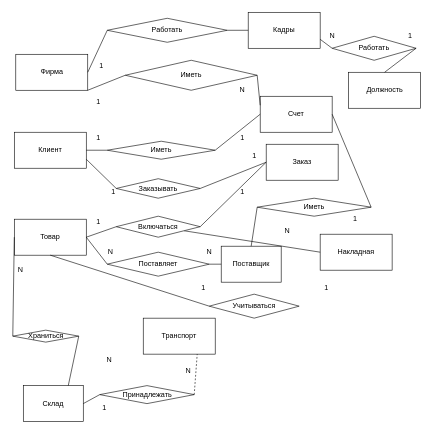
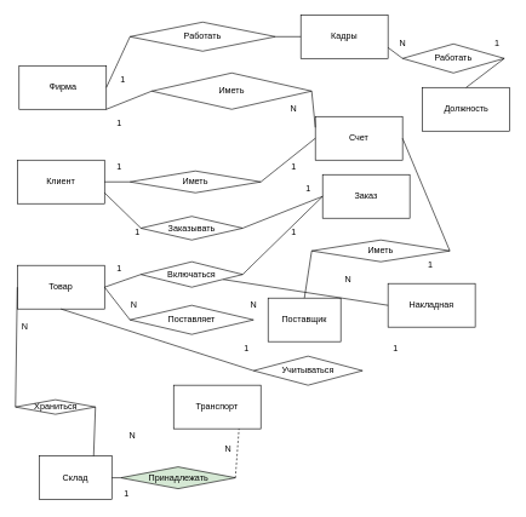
  <mxCell id="0" />
  <mxCell id="1" parent="0" />
  <mxCell id="2" value="Кадры" style="rounded=0;whiteSpace=wrap;html=1;" parent="1" vertex="1"><mxGeometry x="413" y="20" width="120" height="60" as="geometry" /></mxCell>
  <mxCell id="3" value="Фирма" style="rounded=0;whiteSpace=wrap;html=1;" parent="1" vertex="1"><mxGeometry x="25.5" y="90" width="120" height="60" as="geometry" /></mxCell>
  <mxCell id="4" value="Клиент" style="rounded=0;whiteSpace=wrap;html=1;" parent="1" vertex="1"><mxGeometry x="23" y="220" width="120" height="60" as="geometry" /></mxCell>
  <mxCell id="5" value="Накладная" style="rounded=0;whiteSpace=wrap;html=1;" parent="1" vertex="1"><mxGeometry x="533" y="390" width="120" height="60" as="geometry" /></mxCell>
  <mxCell id="6" value="Поставщик" style="rounded=0;whiteSpace=wrap;html=1;" parent="1" vertex="1"><mxGeometry x="368" y="410" width="100" height="60" as="geometry" /></mxCell>
  <mxCell id="7" value="Счет" style="rounded=0;whiteSpace=wrap;html=1;" parent="1" vertex="1"><mxGeometry x="433" width="120" height="60" as="geometry" y="160" /></mxCell>
- <mxCell id="8" value="Склад" style="rounded=0;whiteSpace=wrap;html=1;" parent="1" vertex="1"><mxGeometry x="38" y="642.5" width="100" height="60" as="geometry" /></mxCell>
+ <mxCell id="8" value="Склад" style="rounded=0;whiteSpace=wrap;html=1;" parent="1" vertex="1"><mxGeometry x="53" y="627.5" width="100" height="60" as="geometry" /></mxCell>
  <mxCell id="9" value="Товар" style="rounded=0;whiteSpace=wrap;html=1;" parent="1" vertex="1"><mxGeometry x="23" y="365" width="120" height="60" as="geometry" /></mxCell>
  <mxCell id="10" value="Транспорт" style="rounded=0;whiteSpace=wrap;html=1;" parent="1" vertex="1"><mxGeometry x="238" y="530" width="120" height="60" as="geometry" /></mxCell>
  <mxCell id="11" value="Заказ" style="rounded=0;whiteSpace=wrap;html=1;" parent="1" vertex="1"><mxGeometry x="443" y="240" width="120" height="60" as="geometry" /></mxCell>
- <mxCell id="12" value="Принадлежать" style="rhombus;whiteSpace=wrap;html=1;" parent="1" vertex="1"><mxGeometry x="165.5" y="642.5" width="157.5" height="30" as="geometry" /></mxCell>
+ <mxCell id="12" value="Принадлежать" style="rhombus;whiteSpace=wrap;html=1;fillColor=#d5e8d4;" parent="1" vertex="1"><mxGeometry x="165.5" y="642.5" width="157.5" height="30" as="geometry" /></mxCell>
  <mxCell id="13" value="" style="endArrow=none;html=1;exitX=1;exitY=0.5;exitDx=0;exitDy=0;entryX=0;entryY=0.5;entryDx=0;entryDy=0;" parent="1" source="8" target="12" edge="1"><mxGeometry width="50" height="50" relative="1" as="geometry"><mxPoint x="663" y="650" as="sourcePoint" /><mxPoint x="713" y="600" as="targetPoint" /></mxGeometry></mxCell>
  <mxCell id="14" value="" style="endArrow=none;html=1;entryX=0.75;entryY=1;entryDx=0;entryDy=0;exitX=1;exitY=0.5;exitDx=0;exitDy=0;dashed=1;" parent="1" source="12" target="10" edge="1"><mxGeometry width="50" height="50" relative="1" as="geometry"><mxPoint x="663" y="650" as="sourcePoint" /><mxPoint x="713" y="600" as="targetPoint" /></mxGeometry></mxCell>
  <mxCell id="15" value="Иметь" style="rhombus;whiteSpace=wrap;html=1;" parent="1" vertex="1"><mxGeometry x="178" y="235" width="180" height="30" as="geometry" /></mxCell>
  <mxCell id="16" value="Иметь" style="rhombus;whiteSpace=wrap;html=1;" parent="1" vertex="1"><mxGeometry x="428" y="330" width="190" height="30" as="geometry" /></mxCell>
  <mxCell id="17" value="" style="endArrow=none;html=1;entryX=1;entryY=0.5;entryDx=0;entryDy=0;exitX=0;exitY=0.5;exitDx=0;exitDy=0;" parent="1" source="7" target="15" edge="1"><mxGeometry width="50" height="50" relative="1" as="geometry"><mxPoint x="663" y="650" as="sourcePoint" /><mxPoint x="713" y="600" as="targetPoint" /></mxGeometry></mxCell>
  <mxCell id="18" value="" style="endArrow=none;html=1;exitX=1;exitY=0.5;exitDx=0;exitDy=0;entryX=1;entryY=0.5;entryDx=0;entryDy=0;" parent="1" source="16" target="7" edge="1"><mxGeometry width="50" height="50" relative="1" as="geometry"><mxPoint x="663" y="650" as="sourcePoint" /><mxPoint x="713" y="600" as="targetPoint" /><Array as="points" /></mxGeometry></mxCell>
  <mxCell id="19" value="" style="endArrow=none;html=1;entryX=0;entryY=0.5;entryDx=0;entryDy=0;exitX=0.5;exitY=0;exitDx=0;exitDy=0;" parent="1" source="6" target="16" edge="1"><mxGeometry width="50" height="50" relative="1" as="geometry"><mxPoint x="663" y="650" as="sourcePoint" /><mxPoint x="713" y="600" as="targetPoint" /></mxGeometry></mxCell>
  <mxCell id="20" value="" style="endArrow=none;html=1;entryX=1;entryY=0.5;entryDx=0;entryDy=0;exitX=0;exitY=0.5;exitDx=0;exitDy=0;" parent="1" source="15" target="4" edge="1"><mxGeometry width="50" height="50" relative="1" as="geometry"><mxPoint x="663" y="650" as="sourcePoint" /><mxPoint x="713" y="600" as="targetPoint" /></mxGeometry></mxCell>
  <mxCell id="21" value="Работать" style="rhombus;whiteSpace=wrap;html=1;" parent="1" vertex="1"><mxGeometry x="178" y="30" width="200" height="40" as="geometry" /></mxCell>
  <mxCell id="22" value="" style="endArrow=none;html=1;entryX=0;entryY=0.5;entryDx=0;entryDy=0;exitX=1;exitY=0.5;exitDx=0;exitDy=0;" parent="1" source="3" target="21" edge="1"><mxGeometry width="50" height="50" relative="1" as="geometry"><mxPoint x="663" y="650" as="sourcePoint" /><mxPoint x="713" y="600" as="targetPoint" /></mxGeometry></mxCell>
  <mxCell id="23" value="" style="endArrow=none;html=1;entryX=1;entryY=0.5;entryDx=0;entryDy=0;exitX=0;exitY=0.5;exitDx=0;exitDy=0;" parent="1" source="2" target="21" edge="1"><mxGeometry width="50" height="50" relative="1" as="geometry"><mxPoint x="663" y="650" as="sourcePoint" /><mxPoint x="713" y="600" as="targetPoint" /></mxGeometry></mxCell>
  <mxCell id="24" value="Храниться" style="rhombus;whiteSpace=wrap;html=1;" parent="1" vertex="1"><mxGeometry x="20.5" y="550" width="110" height="20" as="geometry" /></mxCell>
  <mxCell id="25" value="" style="endArrow=none;html=1;entryX=0;entryY=0.5;entryDx=0;entryDy=0;exitX=0;exitY=0.5;exitDx=0;exitDy=0;" parent="1" source="24" target="9" edge="1"><mxGeometry width="50" height="50" relative="1" as="geometry"><mxPoint x="13" y="533" as="sourcePoint" /><mxPoint x="713" y="600" as="targetPoint" /></mxGeometry></mxCell>
  <mxCell id="26" value="" style="endArrow=none;html=1;entryX=1;entryY=0.5;entryDx=0;entryDy=0;exitX=0.75;exitY=0;exitDx=0;exitDy=0;" parent="1" source="8" target="24" edge="1"><mxGeometry width="50" height="50" relative="1" as="geometry"><mxPoint x="193" y="540" as="sourcePoint" /><mxPoint x="713" y="600" as="targetPoint" /></mxGeometry></mxCell>
  <mxCell id="27" value="Учитываться&lt;br&gt;" style="rhombus;whiteSpace=wrap;html=1;" parent="1" vertex="1"><mxGeometry x="348" y="490" width="150" height="40" as="geometry" /></mxCell>
  <mxCell id="28" value="" style="endArrow=none;html=1;exitX=0;exitY=0.5;exitDx=0;exitDy=0;" parent="1" source="5" target="30" edge="1"><mxGeometry width="50" height="50" relative="1" as="geometry"><mxPoint x="663" y="650" as="sourcePoint" /><mxPoint x="317" y="533" as="targetPoint" /></mxGeometry></mxCell>
  <mxCell id="29" value="" style="endArrow=none;html=1;entryX=0.5;entryY=1;entryDx=0;entryDy=0;exitX=0;exitY=0.5;exitDx=0;exitDy=0;" parent="1" source="27" target="9" edge="1"><mxGeometry width="50" height="50" relative="1" as="geometry"><mxPoint x="83" y="490" as="sourcePoint" /><mxPoint x="713" y="600" as="targetPoint" /></mxGeometry></mxCell>
  <mxCell id="30" value="Включаться" style="rhombus;whiteSpace=wrap;html=1;" parent="1" vertex="1"><mxGeometry x="193" y="360" width="140" height="35" as="geometry" /></mxCell>
  <mxCell id="31" value="" style="endArrow=none;html=1;entryX=0;entryY=0.5;entryDx=0;entryDy=0;exitX=1;exitY=0.5;exitDx=0;exitDy=0;" parent="1" source="9" target="30" edge="1"><mxGeometry width="50" height="50" relative="1" as="geometry"><mxPoint x="623" y="850" as="sourcePoint" /><mxPoint x="713" y="600" as="targetPoint" /></mxGeometry></mxCell>
  <mxCell id="32" value="" style="endArrow=none;html=1;entryX=0;entryY=0.5;entryDx=0;entryDy=0;exitX=1;exitY=0.5;exitDx=0;exitDy=0;" parent="1" source="30" target="11" edge="1"><mxGeometry width="50" height="50" relative="1" as="geometry"><mxPoint x="663" y="650" as="sourcePoint" /><mxPoint x="713" y="600" as="targetPoint" /></mxGeometry></mxCell>
  <mxCell id="33" value="" style="endArrow=none;html=1;exitX=1;exitY=0.75;exitDx=0;exitDy=0;entryX=0;entryY=0.5;entryDx=0;entryDy=0;" parent="1" source="4" target="34" edge="1"><mxGeometry width="50" height="50" relative="1" as="geometry"><mxPoint x="663" y="640" as="sourcePoint" /><mxPoint x="843" y="510" as="targetPoint" /></mxGeometry></mxCell>
  <mxCell id="34" value="Заказывать" style="rhombus;whiteSpace=wrap;html=1;" parent="1" vertex="1"><mxGeometry x="193" y="297.5" width="140" height="32.5" as="geometry" /></mxCell>
  <mxCell id="35" value="" style="endArrow=none;html=1;entryX=1;entryY=0.5;entryDx=0;entryDy=0;exitX=0;exitY=0.5;exitDx=0;exitDy=0;" parent="1" source="11" target="34" edge="1"><mxGeometry width="50" height="50" relative="1" as="geometry"><mxPoint x="413" y="346" as="sourcePoint" /><mxPoint x="713" y="590" as="targetPoint" /></mxGeometry></mxCell>
  <mxCell id="36" value="Поставляет" style="rhombus;whiteSpace=wrap;html=1;" parent="1" vertex="1"><mxGeometry x="178" y="420" width="170" height="40" as="geometry" /></mxCell>
  <mxCell id="37" value="" style="endArrow=none;html=1;exitX=0;exitY=0.5;exitDx=0;exitDy=0;entryX=1;entryY=0.5;entryDx=0;entryDy=0;" parent="1" source="36" target="9" edge="1"><mxGeometry width="50" height="50" relative="1" as="geometry"><mxPoint x="663" y="640" as="sourcePoint" /><mxPoint x="713" y="590" as="targetPoint" /></mxGeometry></mxCell>
- <mxCell id="38" value="" style="endArrow=none;html=1;exitX=0;exitY=0.5;exitDx=0;exitDy=0;entryX=1;entryY=0.5;entryDx=0;entryDy=0;" parent="1" source="6" target="36" edge="1"><mxGeometry width="50" height="50" relative="1" as="geometry"><mxPoint x="663" y="640" as="sourcePoint" /><mxPoint x="713" y="590" as="targetPoint" /></mxGeometry></mxCell>
  <mxCell id="39" value="1" style="text;html=1;align=center;verticalAlign=middle;resizable=0;points=[];autosize=1;strokeColor=none;" parent="1" vertex="1"><mxGeometry x="413" y="250" width="20" height="20" as="geometry" /></mxCell>
  <mxCell id="40" value="N" style="text;html=1;align=center;verticalAlign=middle;resizable=0;points=[];autosize=1;strokeColor=none;" parent="1" vertex="1"><mxGeometry x="338" y="410" width="20" height="20" as="geometry" /></mxCell>
  <mxCell id="41" value="N" style="text;html=1;align=center;verticalAlign=middle;resizable=0;points=[];autosize=1;strokeColor=none;" parent="1" vertex="1"><mxGeometry x="468" y="375" width="20" height="20" as="geometry" /></mxCell>
  <mxCell id="42" value="1" style="text;html=1;align=center;verticalAlign=middle;resizable=0;points=[];autosize=1;strokeColor=none;" parent="1" vertex="1"><mxGeometry x="178" y="310" width="20" height="20" as="geometry" /></mxCell>
  <mxCell id="43" value="1" style="text;html=1;align=center;verticalAlign=middle;resizable=0;points=[];autosize=1;strokeColor=none;" parent="1" vertex="1"><mxGeometry x="153" y="220" width="20" height="20" as="geometry" /></mxCell>
  <mxCell id="44" value="1" style="text;html=1;align=center;verticalAlign=middle;resizable=0;points=[];autosize=1;strokeColor=none;" parent="1" vertex="1"><mxGeometry x="393" y="310" width="20" height="20" as="geometry" /></mxCell>
  <mxCell id="45" value="1" style="text;html=1;align=center;verticalAlign=middle;resizable=0;points=[];autosize=1;strokeColor=none;" parent="1" vertex="1"><mxGeometry x="158" y="100" width="20" height="20" as="geometry" /></mxCell>
  <mxCell id="46" value="N" style="text;html=1;align=center;verticalAlign=middle;resizable=0;points=[];autosize=1;strokeColor=none;" parent="1" vertex="1"><mxGeometry x="393" y="140" width="20" height="20" as="geometry" /></mxCell>
  <mxCell id="47" value="N" style="text;html=1;align=center;verticalAlign=middle;resizable=0;points=[];autosize=1;strokeColor=none;" parent="1" vertex="1"><mxGeometry x="170.5" y="590" width="20" height="20" as="geometry" /></mxCell>
  <mxCell id="48" value="N" style="text;html=1;align=center;verticalAlign=middle;resizable=0;points=[];autosize=1;strokeColor=none;" parent="1" vertex="1"><mxGeometry x="303" y="607.5" width="20" height="20" as="geometry" /></mxCell>
  <mxCell id="49" value="1" style="text;html=1;align=center;verticalAlign=middle;resizable=0;points=[];autosize=1;strokeColor=none;" parent="1" vertex="1"><mxGeometry x="393" y="220" width="20" height="20" as="geometry" /></mxCell>
  <mxCell id="50" value="1" style="text;html=1;align=center;verticalAlign=middle;resizable=0;points=[];autosize=1;strokeColor=none;" parent="1" vertex="1"><mxGeometry x="533" y="470" width="20" height="20" as="geometry" /></mxCell>
  <mxCell id="51" value="N" style="text;html=1;align=center;verticalAlign=middle;resizable=0;points=[];autosize=1;strokeColor=none;" parent="1" vertex="1"><mxGeometry x="173" y="410" width="20" height="20" as="geometry" /></mxCell>
  <mxCell id="52" value="1" style="text;html=1;align=center;verticalAlign=middle;resizable=0;points=[];autosize=1;strokeColor=none;" parent="1" vertex="1"><mxGeometry x="163" y="670" width="20" height="20" as="geometry" /></mxCell>
  <mxCell id="53" value="1" style="text;html=1;align=center;verticalAlign=middle;resizable=0;points=[];autosize=1;strokeColor=none;" parent="1" vertex="1"><mxGeometry x="153" y="360" width="20" height="20" as="geometry" /></mxCell>
  <mxCell id="54" value="1" style="text;html=1;align=center;verticalAlign=middle;resizable=0;points=[];autosize=1;strokeColor=none;" parent="1" vertex="1"><mxGeometry x="328" y="470" width="20" height="20" as="geometry" /></mxCell>
  <mxCell id="55" value="N" style="text;html=1;align=center;verticalAlign=middle;resizable=0;points=[];autosize=1;strokeColor=none;" parent="1" vertex="1"><mxGeometry x="23" y="440" width="20" height="20" as="geometry" /></mxCell>
  <mxCell id="56" style="edgeStyle=none;orthogonalLoop=1;jettySize=auto;html=1;exitX=0.5;exitY=1;exitDx=0;exitDy=0;endArrow=none;" parent="1" edge="1"><mxGeometry relative="1" as="geometry"><mxPoint x="190.5" y="505" as="sourcePoint" /><mxPoint x="190.5" y="505" as="targetPoint" /></mxGeometry></mxCell>
  <mxCell id="57" value="1" style="text;html=1;align=center;verticalAlign=middle;resizable=0;points=[];autosize=1;strokeColor=none;" parent="1" vertex="1"><mxGeometry x="580.5" y="355" width="20" height="20" as="geometry" /></mxCell>
  <mxCell id="58" style="edgeStyle=orthogonalEdgeStyle;rounded=0;orthogonalLoop=1;jettySize=auto;html=1;exitX=0.5;exitY=1;exitDx=0;exitDy=0;" parent="1" source="36" target="36" edge="1"><mxGeometry relative="1" as="geometry" /></mxCell>
  <mxCell id="59" value="Должность" style="rounded=0;whiteSpace=wrap;html=1;" parent="1" vertex="1"><mxGeometry x="580.5" y="120" width="120" height="60" as="geometry" /></mxCell>
  <mxCell id="60" value="Работать" style="rhombus;whiteSpace=wrap;html=1;" parent="1" vertex="1"><mxGeometry x="553" y="60" width="140" height="40" as="geometry" /></mxCell>
  <mxCell id="61" value="" style="endArrow=none;html=1;entryX=1;entryY=0.75;entryDx=0;entryDy=0;exitX=0;exitY=0.5;exitDx=0;exitDy=0;" parent="1" source="60" target="2" edge="1"><mxGeometry width="50" height="50" relative="1" as="geometry"><mxPoint x="403" y="420" as="sourcePoint" /><mxPoint x="453" y="370" as="targetPoint" /></mxGeometry></mxCell>
  <mxCell id="62" value="" style="endArrow=none;html=1;entryX=1;entryY=0.5;entryDx=0;entryDy=0;exitX=0.5;exitY=0;exitDx=0;exitDy=0;" parent="1" source="59" target="60" edge="1"><mxGeometry width="50" height="50" relative="1" as="geometry"><mxPoint x="403" y="420" as="sourcePoint" /><mxPoint x="453" y="370" as="targetPoint" /></mxGeometry></mxCell>
  <mxCell id="63" value="1" style="text;html=1;align=center;verticalAlign=middle;resizable=0;points=[];autosize=1;strokeColor=none;" parent="1" vertex="1"><mxGeometry x="673" y="50" width="20" height="20" as="geometry" /></mxCell>
  <mxCell id="64" value="N" style="text;html=1;align=center;verticalAlign=middle;resizable=0;points=[];autosize=1;strokeColor=none;" parent="1" vertex="1"><mxGeometry x="543" y="50" width="20" height="20" as="geometry" /></mxCell>
  <mxCell id="65" value="Иметь" style="rhombus;whiteSpace=wrap;html=1;" parent="1" vertex="1"><mxGeometry x="208" y="100" width="220" height="50" as="geometry" /></mxCell>
  <mxCell id="66" value="" style="endArrow=none;html=1;entryX=1;entryY=1;entryDx=0;entryDy=0;exitX=0;exitY=0.5;exitDx=0;exitDy=0;" parent="1" source="65" target="3" edge="1"><mxGeometry width="50" height="50" relative="1" as="geometry"><mxPoint x="403" y="310" as="sourcePoint" /><mxPoint x="453" y="260" as="targetPoint" /></mxGeometry></mxCell>
  <mxCell id="67" value="" style="endArrow=none;html=1;entryX=0;entryY=0.25;entryDx=0;entryDy=0;exitX=1;exitY=0.5;exitDx=0;exitDy=0;" parent="1" source="65" target="7" edge="1"><mxGeometry width="50" height="50" relative="1" as="geometry"><mxPoint x="403" y="310" as="sourcePoint" /><mxPoint x="453" y="260" as="targetPoint" /></mxGeometry></mxCell>
  <mxCell id="68" value="1" style="text;html=1;align=center;verticalAlign=middle;resizable=0;points=[];autosize=1;strokeColor=none;" parent="1" vertex="1"><mxGeometry x="153" width="20" height="20" as="geometry" y="160" /></mxCell>
